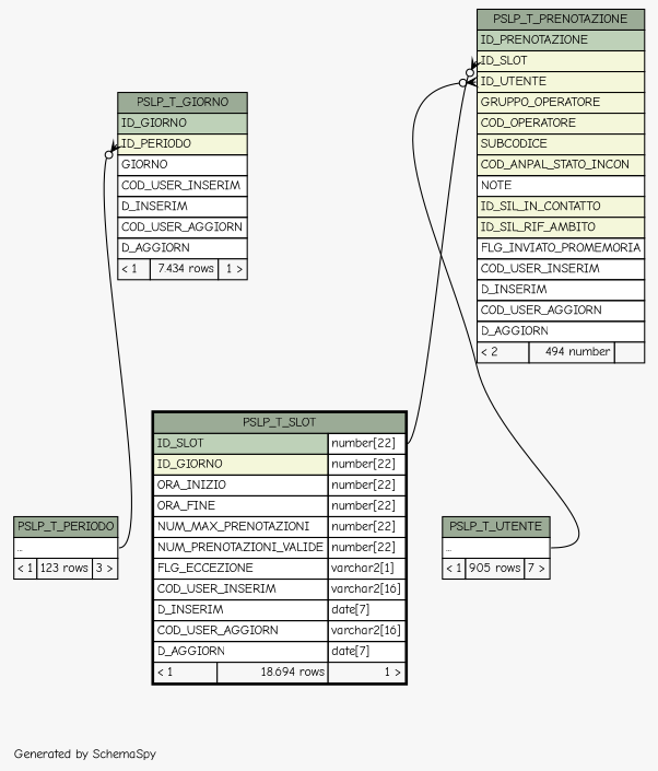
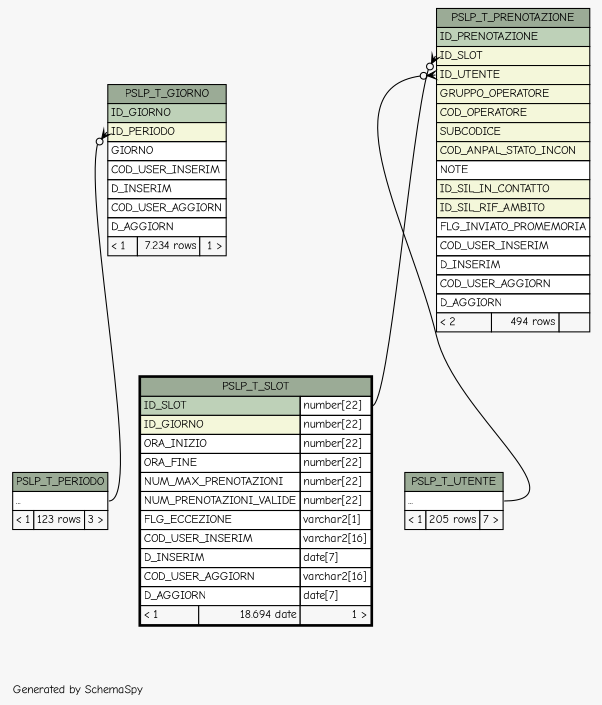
  digraph {
    bgcolor="#f7f7f7"
    fontname="Comic Neue"
    fontsize=11
    label="\nGenerated by SchemaSpy"
    labeljust=l
    nodesep=0.18
    rankdir=TB
    ranksep=0.46
    node [fontname="Comic Neue" fontsize=11 shape=plaintext]
    edge [arrowhead=none arrowsize=0.8 arrowtail=crowodot dir=back fontname="Comic Neue" headport="elipses:e"]
-   n1 [label=<     <TABLE BORDER="0" CELLBORDER="1" CELLSPACING="0" BGCOLOR="#ffffff">       <TR><TD COLSPAN="3" BGCOLOR="#9bab96" ALIGN="CENTER">PSLP_T_GIORNO</TD></TR>       <TR><TD PORT="ID_GIORNO" COLSPAN="3" BGCOLOR="#bed1b8" ALIGN="LEFT">ID_GIORNO</TD></TR>       <TR><TD PORT="ID_PERIODO" COLSPAN="3" BGCOLOR="#f4f7da" ALIGN="LEFT">ID_PERIODO</TD></TR>       <TR><TD PORT="GIORNO" COLSPAN="3" ALIGN="LEFT">GIORNO</TD></TR>       <TR><TD PORT="COD_USER_INSERIM" COLSPAN="3" ALIGN="LEFT">COD_USER_INSERIM</TD></TR>       <TR><TD PORT="D_INSERIM" COLSPAN="3" ALIGN="LEFT">D_INSERIM</TD></TR>       <TR><TD PORT="COD_USER_AGGIORN" COLSPAN="3" ALIGN="LEFT">COD_USER_AGGIORN</TD></TR>       <TR><TD PORT="D_AGGIORN" COLSPAN="3" ALIGN="LEFT">D_AGGIORN</TD></TR>       <TR><TD ALIGN="LEFT" BGCOLOR="#f7f7f7">&lt; 1</TD><TD ALIGN="RIGHT" BGCOLOR="#f7f7f7">7.434 rows</TD><TD ALIGN="RIGHT" BGCOLOR="#f7f7f7">1 &gt;</TD></TR>     </TABLE>>]
+   n1 [label=<     <TABLE BORDER="0" CELLBORDER="1" CELLSPACING="0" BGCOLOR="#ffffff">       <TR><TD COLSPAN="3" BGCOLOR="#9bab96" ALIGN="CENTER">PSLP_T_GIORNO</TD></TR>       <TR><TD PORT="ID_GIORNO" COLSPAN="3" BGCOLOR="#bed1b8" ALIGN="LEFT">ID_GIORNO</TD></TR>       <TR><TD PORT="ID_PERIODO" COLSPAN="3" BGCOLOR="#f4f7da" ALIGN="LEFT">ID_PERIODO</TD></TR>       <TR><TD PORT="GIORNO" COLSPAN="3" ALIGN="LEFT">GIORNO</TD></TR>       <TR><TD PORT="COD_USER_INSERIM" COLSPAN="3" ALIGN="LEFT">COD_USER_INSERIM</TD></TR>       <TR><TD PORT="D_INSERIM" COLSPAN="3" ALIGN="LEFT">D_INSERIM</TD></TR>       <TR><TD PORT="COD_USER_AGGIORN" COLSPAN="3" ALIGN="LEFT">COD_USER_AGGIORN</TD></TR>       <TR><TD PORT="D_AGGIORN" COLSPAN="3" ALIGN="LEFT">D_AGGIORN</TD></TR>       <TR><TD ALIGN="LEFT" BGCOLOR="#f7f7f7">&lt; 1</TD><TD ALIGN="RIGHT" BGCOLOR="#f7f7f7">7.234 rows</TD><TD ALIGN="RIGHT" BGCOLOR="#f7f7f7">1 &gt;</TD></TR>     </TABLE>>]
    n2 [label=<     <TABLE BORDER="0" CELLBORDER="1" CELLSPACING="0" BGCOLOR="#ffffff">       <TR><TD COLSPAN="3" BGCOLOR="#9bab96" ALIGN="CENTER">PSLP_T_PERIODO</TD></TR>       <TR><TD PORT="elipses" COLSPAN="3" ALIGN="LEFT">...</TD></TR>       <TR><TD ALIGN="LEFT" BGCOLOR="#f7f7f7">&lt; 1</TD><TD ALIGN="RIGHT" BGCOLOR="#f7f7f7">123 rows</TD><TD ALIGN="RIGHT" BGCOLOR="#f7f7f7">3 &gt;</TD></TR>     </TABLE>>]
-   n3 [label=<     <TABLE BORDER="0" CELLBORDER="1" CELLSPACING="0" BGCOLOR="#ffffff">       <TR><TD COLSPAN="3" BGCOLOR="#9bab96" ALIGN="CENTER">PSLP_T_PRENOTAZIONE</TD></TR>       <TR><TD PORT="ID_PRENOTAZIONE" COLSPAN="3" BGCOLOR="#bed1b8" ALIGN="LEFT">ID_PRENOTAZIONE</TD></TR>       <TR><TD PORT="ID_SLOT" COLSPAN="3" BGCOLOR="#f4f7da" ALIGN="LEFT">ID_SLOT</TD></TR>       <TR><TD PORT="ID_UTENTE" COLSPAN="3" BGCOLOR="#f4f7da" ALIGN="LEFT">ID_UTENTE</TD></TR>       <TR><TD PORT="GRUPPO_OPERATORE" COLSPAN="3" BGCOLOR="#f4f7da" ALIGN="LEFT">GRUPPO_OPERATORE</TD></TR>       <TR><TD PORT="COD_OPERATORE" COLSPAN="3" BGCOLOR="#f4f7da" ALIGN="LEFT">COD_OPERATORE</TD></TR>       <TR><TD PORT="SUBCODICE" COLSPAN="3" BGCOLOR="#f4f7da" ALIGN="LEFT">SUBCODICE</TD></TR>       <TR><TD PORT="COD_ANPAL_STATO_INCON" COLSPAN="3" BGCOLOR="#f4f7da" ALIGN="LEFT">COD_ANPAL_STATO_INCON</TD></TR>       <TR><TD PORT="NOTE" COLSPAN="3" ALIGN="LEFT">NOTE</TD></TR>       <TR><TD PORT="ID_SIL_IN_CONTATTO" COLSPAN="3" BGCOLOR="#f4f7da" ALIGN="LEFT">ID_SIL_IN_CONTATTO</TD></TR>       <TR><TD PORT="ID_SIL_RIF_AMBITO" COLSPAN="3" BGCOLOR="#f4f7da" ALIGN="LEFT">ID_SIL_RIF_AMBITO</TD></TR>       <TR><TD PORT="FLG_INVIATO_PROMEMORIA" COLSPAN="3" ALIGN="LEFT">FLG_INVIATO_PROMEMORIA</TD></TR>       <TR><TD PORT="COD_USER_INSERIM" COLSPAN="3" ALIGN="LEFT">COD_USER_INSERIM</TD></TR>       <TR><TD PORT="D_INSERIM" COLSPAN="3" ALIGN="LEFT">D_INSERIM</TD></TR>       <TR><TD PORT="COD_USER_AGGIORN" COLSPAN="3" ALIGN="LEFT">COD_USER_AGGIORN</TD></TR>       <TR><TD PORT="D_AGGIORN" COLSPAN="3" ALIGN="LEFT">D_AGGIORN</TD></TR>       <TR><TD ALIGN="LEFT" BGCOLOR="#f7f7f7">&lt; 2</TD><TD ALIGN="RIGHT" BGCOLOR="#f7f7f7">494 number</TD><TD ALIGN="RIGHT" BGCOLOR="#f7f7f7">  </TD></TR>     </TABLE>>]
-   n4 [label=<     <TABLE BORDER="2" CELLBORDER="1" CELLSPACING="0" BGCOLOR="#ffffff">       <TR><TD COLSPAN="3" BGCOLOR="#9bab96" ALIGN="CENTER">PSLP_T_SLOT</TD></TR>       <TR><TD PORT="ID_SLOT" COLSPAN="2" BGCOLOR="#bed1b8" ALIGN="LEFT">ID_SLOT</TD><TD PORT="ID_SLOT.type" ALIGN="LEFT">number[22]</TD></TR>       <TR><TD PORT="ID_GIORNO" COLSPAN="2" BGCOLOR="#f4f7da" ALIGN="LEFT">ID_GIORNO</TD><TD PORT="ID_GIORNO.type" ALIGN="LEFT">number[22]</TD></TR>       <TR><TD PORT="ORA_INIZIO" COLSPAN="2" ALIGN="LEFT">ORA_INIZIO</TD><TD PORT="ORA_INIZIO.type" ALIGN="LEFT">number[22]</TD></TR>       <TR><TD PORT="ORA_FINE" COLSPAN="2" ALIGN="LEFT">ORA_FINE</TD><TD PORT="ORA_FINE.type" ALIGN="LEFT">number[22]</TD></TR>       <TR><TD PORT="NUM_MAX_PRENOTAZIONI" COLSPAN="2" ALIGN="LEFT">NUM_MAX_PRENOTAZIONI</TD><TD PORT="NUM_MAX_PRENOTAZIONI.type" ALIGN="LEFT">number[22]</TD></TR>       <TR><TD PORT="NUM_PRENOTAZIONI_VALIDE" COLSPAN="2" ALIGN="LEFT">NUM_PRENOTAZIONI_VALIDE</TD><TD PORT="NUM_PRENOTAZIONI_VALIDE.type" ALIGN="LEFT">number[22]</TD></TR>       <TR><TD PORT="FLG_ECCEZIONE" COLSPAN="2" ALIGN="LEFT">FLG_ECCEZIONE</TD><TD PORT="FLG_ECCEZIONE.type" ALIGN="LEFT">varchar2[1]</TD></TR>       <TR><TD PORT="COD_USER_INSERIM" COLSPAN="2" ALIGN="LEFT">COD_USER_INSERIM</TD><TD PORT="COD_USER_INSERIM.type" ALIGN="LEFT">varchar2[16]</TD></TR>       <TR><TD PORT="D_INSERIM" COLSPAN="2" ALIGN="LEFT">D_INSERIM</TD><TD PORT="D_INSERIM.type" ALIGN="LEFT">date[7]</TD></TR>       <TR><TD PORT="COD_USER_AGGIORN" COLSPAN="2" ALIGN="LEFT">COD_USER_AGGIORN</TD><TD PORT="COD_USER_AGGIORN.type" ALIGN="LEFT">varchar2[16]</TD></TR>       <TR><TD PORT="D_AGGIORN" COLSPAN="2" ALIGN="LEFT">D_AGGIORN</TD><TD PORT="D_AGGIORN.type" ALIGN="LEFT">date[7]</TD></TR>       <TR><TD ALIGN="LEFT" BGCOLOR="#f7f7f7">&lt; 1</TD><TD ALIGN="RIGHT" BGCOLOR="#f7f7f7">18.694 rows</TD><TD ALIGN="RIGHT" BGCOLOR="#f7f7f7">1 &gt;</TD></TR>     </TABLE>>]
-   n5 [label=<     <TABLE BORDER="0" CELLBORDER="1" CELLSPACING="0" BGCOLOR="#ffffff">       <TR><TD COLSPAN="3" BGCOLOR="#9bab96" ALIGN="CENTER">PSLP_T_UTENTE</TD></TR>       <TR><TD PORT="elipses" COLSPAN="3" ALIGN="LEFT">...</TD></TR>       <TR><TD ALIGN="LEFT" BGCOLOR="#f7f7f7">&lt; 1</TD><TD ALIGN="RIGHT" BGCOLOR="#f7f7f7">905 rows</TD><TD ALIGN="RIGHT" BGCOLOR="#f7f7f7">7 &gt;</TD></TR>     </TABLE>>]
+   n3 [label=<     <TABLE BORDER="0" CELLBORDER="1" CELLSPACING="0" BGCOLOR="#ffffff">       <TR><TD COLSPAN="3" BGCOLOR="#9bab96" ALIGN="CENTER">PSLP_T_PRENOTAZIONE</TD></TR>       <TR><TD PORT="ID_PRENOTAZIONE" COLSPAN="3" BGCOLOR="#bed1b8" ALIGN="LEFT">ID_PRENOTAZIONE</TD></TR>       <TR><TD PORT="ID_SLOT" COLSPAN="3" BGCOLOR="#f4f7da" ALIGN="LEFT">ID_SLOT</TD></TR>       <TR><TD PORT="ID_UTENTE" COLSPAN="3" BGCOLOR="#f4f7da" ALIGN="LEFT">ID_UTENTE</TD></TR>       <TR><TD PORT="GRUPPO_OPERATORE" COLSPAN="3" BGCOLOR="#f4f7da" ALIGN="LEFT">GRUPPO_OPERATORE</TD></TR>       <TR><TD PORT="COD_OPERATORE" COLSPAN="3" BGCOLOR="#f4f7da" ALIGN="LEFT">COD_OPERATORE</TD></TR>       <TR><TD PORT="SUBCODICE" COLSPAN="3" BGCOLOR="#f4f7da" ALIGN="LEFT">SUBCODICE</TD></TR>       <TR><TD PORT="COD_ANPAL_STATO_INCON" COLSPAN="3" BGCOLOR="#f4f7da" ALIGN="LEFT">COD_ANPAL_STATO_INCON</TD></TR>       <TR><TD PORT="NOTE" COLSPAN="3" ALIGN="LEFT">NOTE</TD></TR>       <TR><TD PORT="ID_SIL_IN_CONTATTO" COLSPAN="3" BGCOLOR="#f4f7da" ALIGN="LEFT">ID_SIL_IN_CONTATTO</TD></TR>       <TR><TD PORT="ID_SIL_RIF_AMBITO" COLSPAN="3" BGCOLOR="#f4f7da" ALIGN="LEFT">ID_SIL_RIF_AMBITO</TD></TR>       <TR><TD PORT="FLG_INVIATO_PROMEMORIA" COLSPAN="3" ALIGN="LEFT">FLG_INVIATO_PROMEMORIA</TD></TR>       <TR><TD PORT="COD_USER_INSERIM" COLSPAN="3" ALIGN="LEFT">COD_USER_INSERIM</TD></TR>       <TR><TD PORT="D_INSERIM" COLSPAN="3" ALIGN="LEFT">D_INSERIM</TD></TR>       <TR><TD PORT="COD_USER_AGGIORN" COLSPAN="3" ALIGN="LEFT">COD_USER_AGGIORN</TD></TR>       <TR><TD PORT="D_AGGIORN" COLSPAN="3" ALIGN="LEFT">D_AGGIORN</TD></TR>       <TR><TD ALIGN="LEFT" BGCOLOR="#f7f7f7">&lt; 2</TD><TD ALIGN="RIGHT" BGCOLOR="#f7f7f7">494 rows</TD><TD ALIGN="RIGHT" BGCOLOR="#f7f7f7">  </TD></TR>     </TABLE>>]
+   n4 [label=<     <TABLE BORDER="2" CELLBORDER="1" CELLSPACING="0" BGCOLOR="#ffffff">       <TR><TD COLSPAN="3" BGCOLOR="#9bab96" ALIGN="CENTER">PSLP_T_SLOT</TD></TR>       <TR><TD PORT="ID_SLOT" COLSPAN="2" BGCOLOR="#bed1b8" ALIGN="LEFT">ID_SLOT</TD><TD PORT="ID_SLOT.type" ALIGN="LEFT">number[22]</TD></TR>       <TR><TD PORT="ID_GIORNO" COLSPAN="2" BGCOLOR="#f4f7da" ALIGN="LEFT">ID_GIORNO</TD><TD PORT="ID_GIORNO.type" ALIGN="LEFT">number[22]</TD></TR>       <TR><TD PORT="ORA_INIZIO" COLSPAN="2" ALIGN="LEFT">ORA_INIZIO</TD><TD PORT="ORA_INIZIO.type" ALIGN="LEFT">number[22]</TD></TR>       <TR><TD PORT="ORA_FINE" COLSPAN="2" ALIGN="LEFT">ORA_FINE</TD><TD PORT="ORA_FINE.type" ALIGN="LEFT">number[22]</TD></TR>       <TR><TD PORT="NUM_MAX_PRENOTAZIONI" COLSPAN="2" ALIGN="LEFT">NUM_MAX_PRENOTAZIONI</TD><TD PORT="NUM_MAX_PRENOTAZIONI.type" ALIGN="LEFT">number[22]</TD></TR>       <TR><TD PORT="NUM_PRENOTAZIONI_VALIDE" COLSPAN="2" ALIGN="LEFT">NUM_PRENOTAZIONI_VALIDE</TD><TD PORT="NUM_PRENOTAZIONI_VALIDE.type" ALIGN="LEFT">number[22]</TD></TR>       <TR><TD PORT="FLG_ECCEZIONE" COLSPAN="2" ALIGN="LEFT">FLG_ECCEZIONE</TD><TD PORT="FLG_ECCEZIONE.type" ALIGN="LEFT">varchar2[1]</TD></TR>       <TR><TD PORT="COD_USER_INSERIM" COLSPAN="2" ALIGN="LEFT">COD_USER_INSERIM</TD><TD PORT="COD_USER_INSERIM.type" ALIGN="LEFT">varchar2[16]</TD></TR>       <TR><TD PORT="D_INSERIM" COLSPAN="2" ALIGN="LEFT">D_INSERIM</TD><TD PORT="D_INSERIM.type" ALIGN="LEFT">date[7]</TD></TR>       <TR><TD PORT="COD_USER_AGGIORN" COLSPAN="2" ALIGN="LEFT">COD_USER_AGGIORN</TD><TD PORT="COD_USER_AGGIORN.type" ALIGN="LEFT">varchar2[16]</TD></TR>       <TR><TD PORT="D_AGGIORN" COLSPAN="2" ALIGN="LEFT">D_AGGIORN</TD><TD PORT="D_AGGIORN.type" ALIGN="LEFT">date[7]</TD></TR>       <TR><TD ALIGN="LEFT" BGCOLOR="#f7f7f7">&lt; 1</TD><TD ALIGN="RIGHT" BGCOLOR="#f7f7f7">18.694 date</TD><TD ALIGN="RIGHT" BGCOLOR="#f7f7f7">1 &gt;</TD></TR>     </TABLE>>]
+   n5 [label=<     <TABLE BORDER="0" CELLBORDER="1" CELLSPACING="0" BGCOLOR="#ffffff">       <TR><TD COLSPAN="3" BGCOLOR="#9bab96" ALIGN="CENTER">PSLP_T_UTENTE</TD></TR>       <TR><TD PORT="elipses" COLSPAN="3" ALIGN="LEFT">...</TD></TR>       <TR><TD ALIGN="LEFT" BGCOLOR="#f7f7f7">&lt; 1</TD><TD ALIGN="RIGHT" BGCOLOR="#f7f7f7">205 rows</TD><TD ALIGN="RIGHT" BGCOLOR="#f7f7f7">7 &gt;</TD></TR>     </TABLE>>]
    n1 -> n2 [tailport="ID_PERIODO:w"]
    n3 -> n4 [headport="ID_SLOT.type:e" tailport="ID_SLOT:w"]
    n3 -> n5 [tailport="ID_UTENTE:w"]
  }
